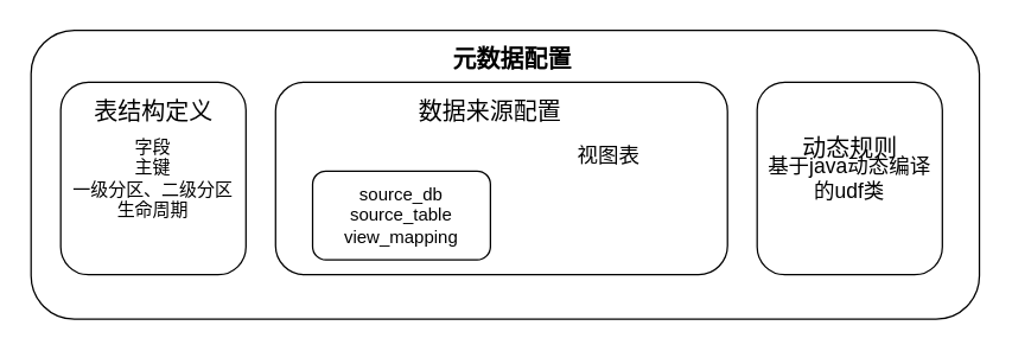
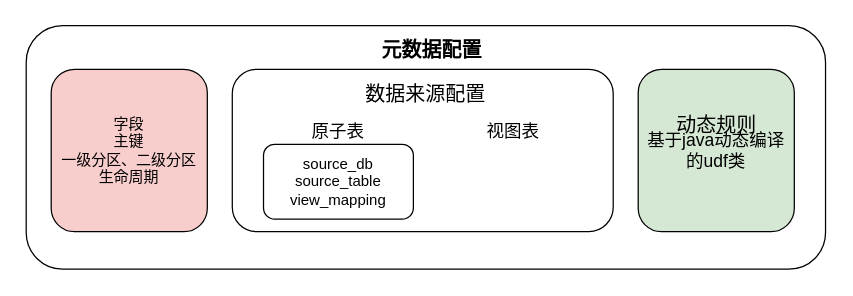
  <mxCell id="0" />
  <mxCell id="1" parent="0" />
  <mxCell id="2" value="" style="rounded=1;whiteSpace=wrap;html=1;" vertex="1" parent="1"><mxGeometry y="20" width="640" height="195" as="geometry" x="20" /></mxCell>
  <mxCell id="3" value="&lt;span style=&quot;font-size: 16px&quot;&gt;&lt;b&gt;元数据配置&lt;/b&gt;&lt;/span&gt;" style="text;html=1;strokeColor=none;fillColor=none;align=center;verticalAlign=middle;whiteSpace=wrap;rounded=0;" vertex="1" parent="1"><mxGeometry x="240" y="25" width="210" height="30" as="geometry" /></mxCell>
- <mxCell id="4" value="字段&lt;br&gt;主键&lt;br&gt;一级分区、二级分区&lt;br&gt;生命周期" style="rounded=1;whiteSpace=wrap;html=1;" vertex="1" parent="1"><mxGeometry x="40" y="55" width="125" height="130" as="geometry" /></mxCell>
+ <mxCell id="4" value="字段&lt;br&gt;主键&lt;br&gt;一级分区、二级分区&lt;br&gt;生命周期" style="rounded=1;whiteSpace=wrap;html=1;fillColor=#f8cecc;" vertex="1" parent="1"><mxGeometry x="40" y="55" width="125" height="130" as="geometry" /></mxCell>
  <mxCell id="5" value="&lt;font style=&quot;font-size: 16px&quot;&gt;&lt;br&gt;&lt;/font&gt;" style="rounded=1;whiteSpace=wrap;html=1;" vertex="1" parent="1"><mxGeometry x="185" y="55" width="305" height="130" as="geometry" /></mxCell>
- <mxCell id="6" value="&lt;font style=&quot;font-size: 16px&quot;&gt;数据来源配置&lt;/font&gt;" style="text;html=1;strokeColor=none;fillColor=none;align=center;verticalAlign=middle;whiteSpace=wrap;rounded=0;" vertex="1" parent="1"><mxGeometry x="275" y="65" width="110" height="20" as="geometry" /></mxCell>
- <mxCell id="7" value="&lt;font style=&quot;font-size: 14px&quot;&gt;基于java动态编译的udf类&lt;/font&gt;" style="rounded=1;whiteSpace=wrap;html=1;" vertex="1" parent="1"><mxGeometry x="510" y="55" width="125" height="130" as="geometry" /></mxCell>
+ <mxCell id="6" value="&lt;font style=&quot;font-size: 16px&quot;&gt;数据来源配置&lt;/font&gt;" style="text;html=1;strokeColor=none;fillColor=none;align=center;verticalAlign=middle;whiteSpace=wrap;rounded=0;" vertex="1" parent="1"><mxGeometry x="285" y="65" width="110" height="20" as="geometry" /></mxCell>
+ <mxCell id="7" value="&lt;font style=&quot;font-size: 14px&quot;&gt;基于java动态编译的udf类&lt;/font&gt;" style="rounded=1;whiteSpace=wrap;html=1;fillColor=#d5e8d4;" vertex="1" parent="1"><mxGeometry x="510" y="55" width="125" height="130" as="geometry" /></mxCell>
  <mxCell id="8" value="source_db&lt;br&gt;source_table&lt;br&gt;view_mapping" style="rounded=1;whiteSpace=wrap;html=1;" vertex="1" parent="1"><mxGeometry x="210" y="115" width="120" height="60" as="geometry" /></mxCell>
+ <mxCell id="9" value="&lt;font style=&quot;font-size: 14px&quot;&gt;原子表&lt;/font&gt;" style="text;html=1;strokeColor=none;fillColor=none;align=center;verticalAlign=middle;whiteSpace=wrap;rounded=0;" vertex="1" parent="1"><mxGeometry x="240" y="95" width="60" height="20" as="geometry" /></mxCell>
  <mxCell id="10" value="&lt;span style=&quot;font-size: 14px&quot;&gt;视图表&lt;/span&gt;" style="text;html=1;strokeColor=none;fillColor=none;align=center;verticalAlign=middle;whiteSpace=wrap;rounded=0;" vertex="1" parent="1"><mxGeometry x="380" y="95" width="60" height="20" as="geometry" /></mxCell>
- <mxCell id="11" value="&lt;span style=&quot;font-size: 16px&quot;&gt;表结构定义&lt;/span&gt;" style="text;html=1;strokeColor=none;fillColor=none;align=center;verticalAlign=middle;whiteSpace=wrap;rounded=0;" vertex="1" parent="1"><mxGeometry x="47.5" y="65" width="110" height="20" as="geometry" /></mxCell>
  <mxCell id="12" value="&lt;span style=&quot;font-size: 16px&quot;&gt;动态规则&lt;/span&gt;" style="text;html=1;strokeColor=none;fillColor=none;align=center;verticalAlign=middle;whiteSpace=wrap;rounded=0;" vertex="1" parent="1"><mxGeometry x="517.5" y="90" width="110" height="20" as="geometry" /></mxCell>
